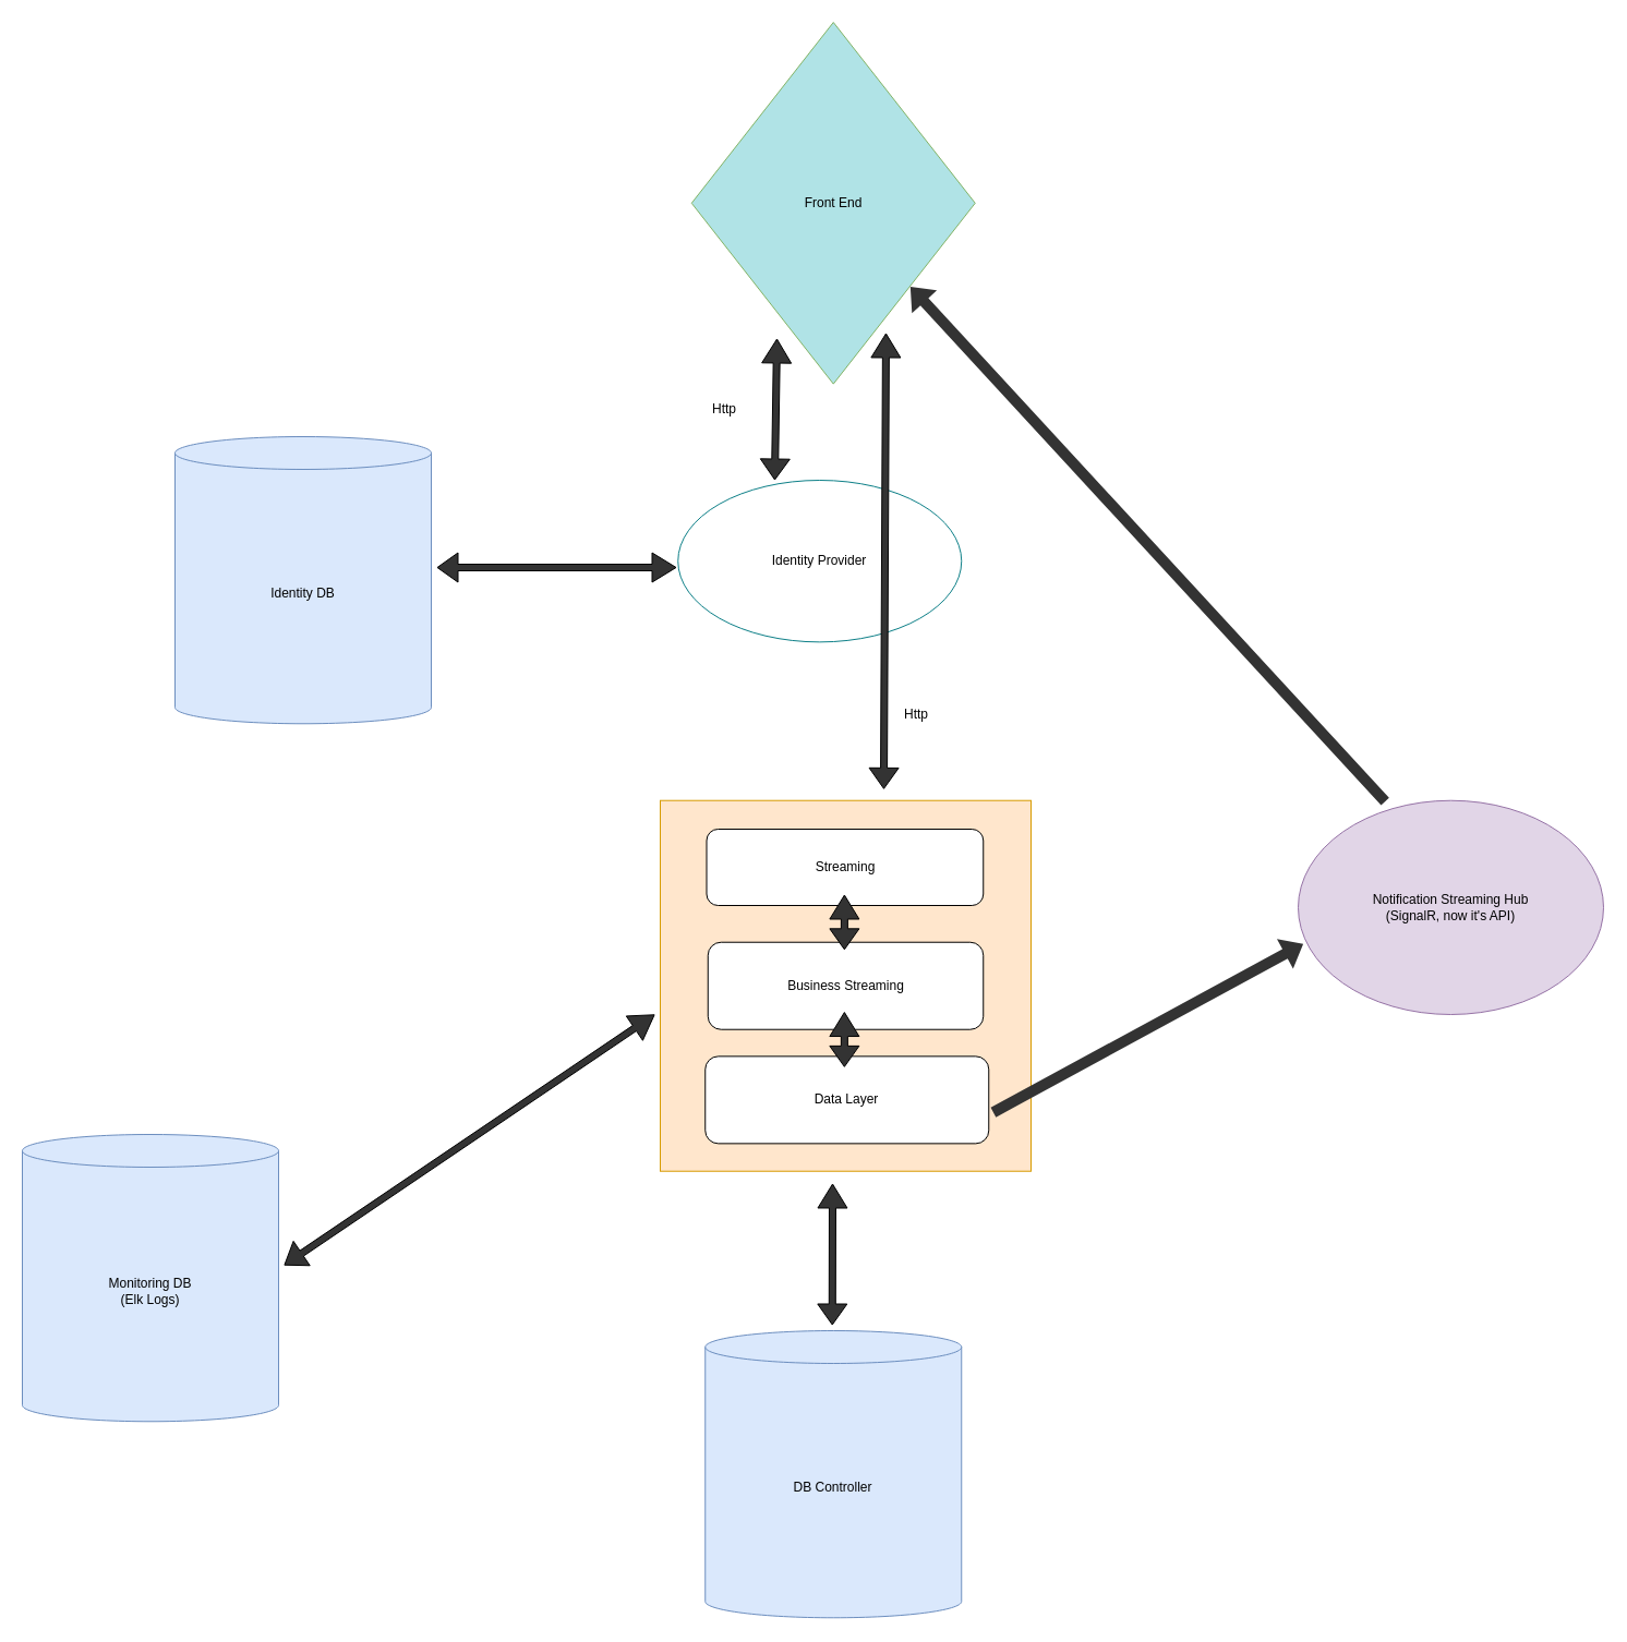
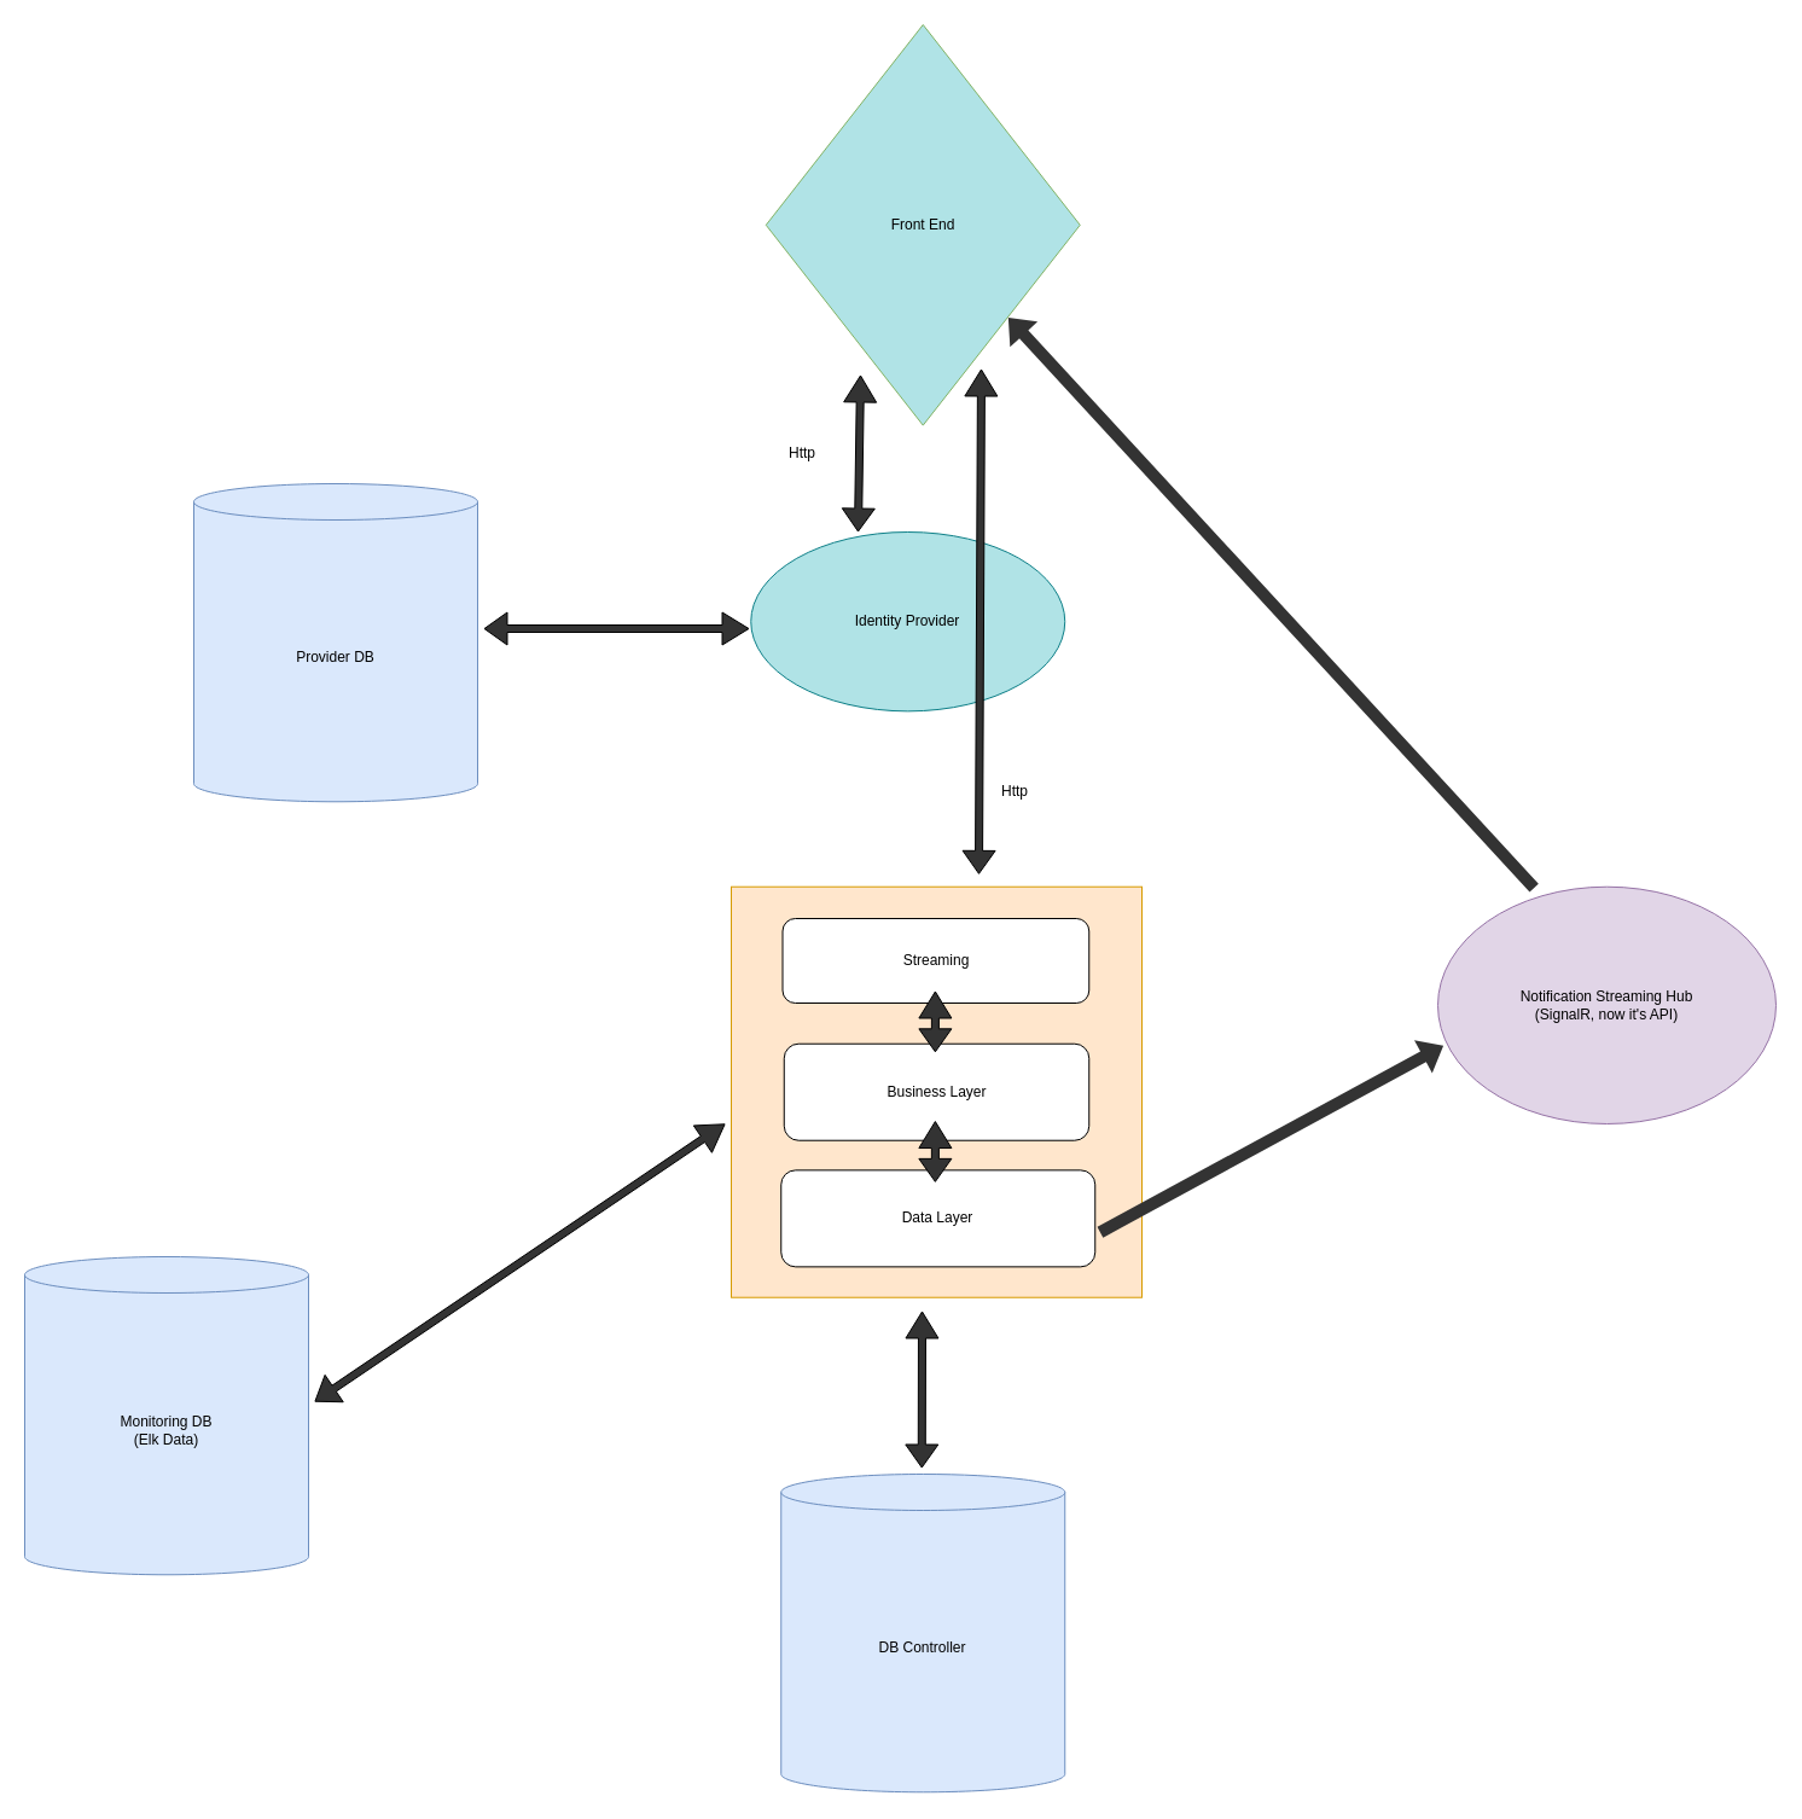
  <mxCell id="0" />
  <mxCell id="1" parent="0" />
  <mxCell id="2" value="" style="whiteSpace=wrap;html=1;aspect=fixed;fillColor=#ffe6cc;strokeColor=#d79b00;" parent="1" vertex="1"><mxGeometry x="605" y="733.72" width="340" height="340" as="geometry" /></mxCell>
  <mxCell id="3" value="DB Controller" style="shape=cylinder3;whiteSpace=wrap;html=1;boundedLbl=1;backgroundOutline=1;size=15;fillColor=#dae8fc;strokeColor=#6c8ebf;" parent="1" vertex="1"><mxGeometry x="646.25" y="1220" width="235" height="263.28" as="geometry" /></mxCell>
  <mxCell id="4" value="Front End" style="rhombus;whiteSpace=wrap;html=1;fillColor=#b0e3e6;strokeColor=#82b366;" parent="1" vertex="1"><mxGeometry x="633.75" y="20" width="260" height="331.64" as="geometry" /></mxCell>
  <mxCell id="5" value="" style="edgeStyle=orthogonalEdgeStyle;rounded=0;orthogonalLoop=1;jettySize=auto;html=1;" parent="1" source="7" target="9" edge="1"><mxGeometry relative="1" as="geometry" /></mxCell>
  <mxCell id="6" value="" style="edgeStyle=orthogonalEdgeStyle;rounded=0;orthogonalLoop=1;jettySize=auto;html=1;" parent="1" source="7" target="9" edge="1"><mxGeometry relative="1" as="geometry" /></mxCell>
- <mxCell id="7" value="Business Streaming" style="rounded=1;whiteSpace=wrap;html=1;" parent="1" vertex="1"><mxGeometry x="648.75" y="863.72" width="252.5" height="80" as="geometry" /></mxCell>
+ <mxCell id="7" value="Business Layer" style="rounded=1;whiteSpace=wrap;html=1;" parent="1" vertex="1"><mxGeometry x="648.75" y="863.72" width="252.5" height="80" as="geometry" /></mxCell>
  <mxCell id="8" value="Data Layer" style="rounded=1;whiteSpace=wrap;html=1;" parent="1" vertex="1"><mxGeometry x="646.25" y="968.36" width="260" height="80" as="geometry" /></mxCell>
  <mxCell id="9" value="Streaming" style="rounded=1;whiteSpace=wrap;html=1;" parent="1" vertex="1"><mxGeometry x="647.5" y="760" width="253.75" height="70" as="geometry" /></mxCell>
  <mxCell id="10" value="" style="shape=flexArrow;endArrow=classic;startArrow=classic;html=1;rounded=0;width=6;endSize=7;fillColor=#333333;" parent="1" edge="1"><mxGeometry width="100" height="100" relative="1" as="geometry"><mxPoint x="773.88" y="870.82" as="sourcePoint" /><mxPoint x="773.88" y="820" as="targetPoint" /></mxGeometry></mxCell>
  <mxCell id="11" value="" style="shape=flexArrow;endArrow=classic;startArrow=classic;html=1;rounded=0;width=6;endSize=7;fillColor=#333333;" parent="1" edge="1"><mxGeometry width="100" height="100" relative="1" as="geometry"><mxPoint x="773.87" y="978.36" as="sourcePoint" /><mxPoint x="773.87" y="927.54" as="targetPoint" /></mxGeometry></mxCell>
  <mxCell id="12" value="" style="shape=flexArrow;endArrow=classic;startArrow=classic;html=1;rounded=0;width=6;endSize=7;fillColor=#333333;" parent="1" edge="1"><mxGeometry width="100" height="100" relative="1" as="geometry"><mxPoint x="710" y="440" as="sourcePoint" /><mxPoint x="712" y="310" as="targetPoint" /></mxGeometry></mxCell>
  <mxCell id="13" value="Http" style="text;html=1;align=center;verticalAlign=middle;whiteSpace=wrap;rounded=0;" parent="1" vertex="1"><mxGeometry x="810" y="640" width="60" height="30" as="geometry" /></mxCell>
  <mxCell id="14" value="" style="shape=flexArrow;endArrow=classic;startArrow=classic;html=1;rounded=0;width=6;endSize=7;fillColor=#333333;" parent="1" edge="1"><mxGeometry width="100" height="100" relative="1" as="geometry"><mxPoint x="762.75" y="1215" as="sourcePoint" /><mxPoint x="763" y="1085" as="targetPoint" /></mxGeometry></mxCell>
  <mxCell id="15" value="" style="shape=flexArrow;endArrow=classic;html=1;rounded=0;fillColor=#333333;strokeColor=none;entryX=0.018;entryY=0.669;entryDx=0;entryDy=0;entryPerimeter=0;" parent="1" target="16" edge="1"><mxGeometry width="50" height="50" relative="1" as="geometry"><mxPoint x="910" y="1020" as="sourcePoint" /><mxPoint x="1170" y="860" as="targetPoint" /></mxGeometry></mxCell>
  <mxCell id="16" value="Notification Streaming Hub&lt;br&gt;(SignalR, now it's API)" style="ellipse;whiteSpace=wrap;html=1;fillColor=#e1d5e7;strokeColor=#9673a6;" parent="1" vertex="1"><mxGeometry x="1190" y="733.72" width="280" height="196.28" as="geometry" /></mxCell>
  <mxCell id="17" value="" style="shape=flexArrow;endArrow=classic;html=1;rounded=0;fillColor=#333333;strokeColor=none;" parent="1" target="4" edge="1"><mxGeometry width="50" height="50" relative="1" as="geometry"><mxPoint x="1270" y="735" as="sourcePoint" /><mxPoint x="1530" y="575" as="targetPoint" /></mxGeometry></mxCell>
- <mxCell id="18" value="Identity Provider" style="ellipse;whiteSpace=wrap;html=1;fillColor=#ffffff;strokeColor=#0e8088;" parent="1" vertex="1"><mxGeometry x="621.25" y="440" width="260" height="148.36" as="geometry" /></mxCell>
+ <mxCell id="18" value="Identity Provider" style="ellipse;whiteSpace=wrap;html=1;fillColor=#b0e3e6;strokeColor=#0e8088;" parent="1" vertex="1"><mxGeometry x="621.25" y="440" width="260" height="148.36" as="geometry" /></mxCell>
  <mxCell id="19" value="" style="shape=flexArrow;endArrow=classic;startArrow=classic;html=1;rounded=0;width=6;endSize=7;fillColor=#333333;exitX=0.603;exitY=-0.011;exitDx=0;exitDy=0;exitPerimeter=0;" parent="1" edge="1"><mxGeometry width="100" height="100" relative="1" as="geometry"><mxPoint x="810" y="723.35" as="sourcePoint" /><mxPoint x="811.98" y="305.01" as="targetPoint" /></mxGeometry></mxCell>
  <mxCell id="20" value="Http" style="text;html=1;align=center;verticalAlign=middle;whiteSpace=wrap;rounded=0;" parent="1" vertex="1"><mxGeometry x="633.75" y="360" width="60" height="30" as="geometry" /></mxCell>
- <mxCell id="21" value="Identity DB" style="shape=cylinder3;whiteSpace=wrap;html=1;boundedLbl=1;backgroundOutline=1;size=15;fillColor=#dae8fc;strokeColor=#6c8ebf;" parent="1" vertex="1"><mxGeometry x="160" y="400" width="235" height="263.28" as="geometry" /></mxCell>
+ <mxCell id="21" value="Provider DB" style="shape=cylinder3;whiteSpace=wrap;html=1;boundedLbl=1;backgroundOutline=1;size=15;fillColor=#dae8fc;strokeColor=#6c8ebf;" parent="1" vertex="1"><mxGeometry x="160" y="400" width="235" height="263.28" as="geometry" /></mxCell>
  <mxCell id="22" value="" style="shape=flexArrow;endArrow=classic;startArrow=classic;html=1;rounded=0;width=6;endSize=7;fillColor=#333333;" parent="1" edge="1"><mxGeometry width="100" height="100" relative="1" as="geometry"><mxPoint x="400" y="520" as="sourcePoint" /><mxPoint x="620" y="520" as="targetPoint" /></mxGeometry></mxCell>
- <mxCell id="23" value="Monitoring DB&lt;br&gt;(Elk Logs)" style="shape=cylinder3;whiteSpace=wrap;html=1;boundedLbl=1;backgroundOutline=1;size=15;fillColor=#dae8fc;strokeColor=#6c8ebf;" parent="1" vertex="1"><mxGeometry x="20" y="1040" width="235" height="263.28" as="geometry" /></mxCell>
+ <mxCell id="23" value="Monitoring DB&lt;br&gt;(Elk Data)" style="shape=cylinder3;whiteSpace=wrap;html=1;boundedLbl=1;backgroundOutline=1;size=15;fillColor=#dae8fc;strokeColor=#6c8ebf;" parent="1" vertex="1"><mxGeometry x="20" y="1040" width="235" height="263.28" as="geometry" /></mxCell>
  <mxCell id="24" value="" style="shape=flexArrow;endArrow=classic;startArrow=classic;html=1;rounded=0;width=6;endSize=7;fillColor=#333333;" parent="1" edge="1"><mxGeometry width="100" height="100" relative="1" as="geometry"><mxPoint x="260" y="1160" as="sourcePoint" /><mxPoint x="600" y="930" as="targetPoint" /></mxGeometry></mxCell>
